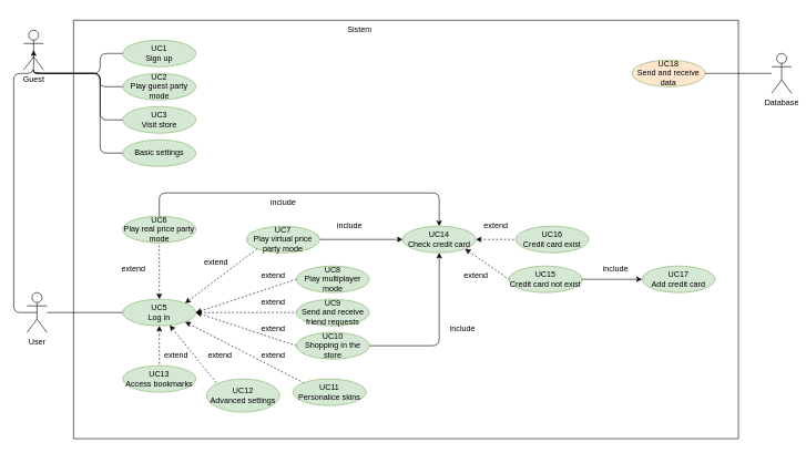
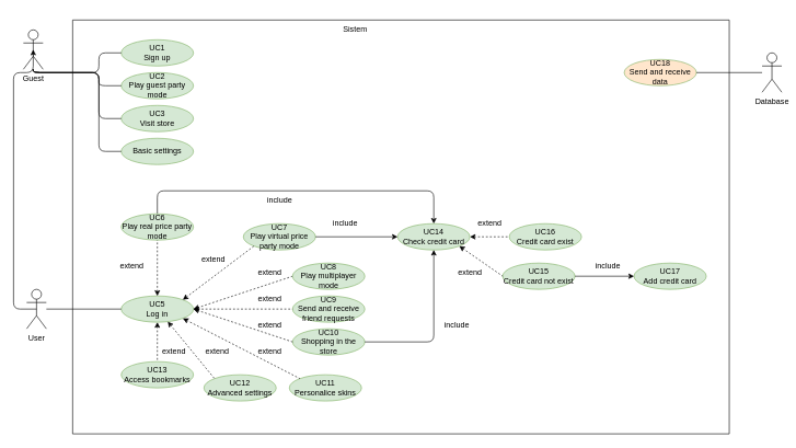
  <mxCell id="0" />
  <mxCell id="1" parent="0" />
  <mxCell id="2" value="" style="swimlane;startSize=0;rounded=1;" parent="1" vertex="1"><mxGeometry x="110" y="30" width="1000" height="630" as="geometry" /></mxCell>
  <mxCell id="3" style="edgeStyle=orthogonalEdgeStyle;rounded=1;orthogonalLoop=1;jettySize=auto;html=1;entryX=0.5;entryY=0;entryDx=0;entryDy=0;endArrow=none;endFill=0;startArrow=classic;startFill=1;dashed=1;" parent="2" source="4" target="15" edge="1"><mxGeometry relative="1" as="geometry" /></mxCell>
  <mxCell id="4" value="UC5&lt;br&gt;Log in" style="ellipse;whiteSpace=wrap;html=1;fillColor=#d5e8d4;strokeColor=#82b366;rounded=1;" parent="2" vertex="1"><mxGeometry x="74" y="420" width="110" height="40" as="geometry" /></mxCell>
  <mxCell id="5" value="UC18&lt;br&gt;Send and receive data" style="ellipse;whiteSpace=wrap;html=1;fillColor=#ffe6cc;strokeColor=#82b366;rounded=1;" parent="2" vertex="1"><mxGeometry x="840" y="60" width="110" height="40" as="geometry" /></mxCell>
  <mxCell id="6" style="edgeStyle=none;hachureGap=4;html=1;entryX=0.5;entryY=0;entryDx=0;entryDy=0;fontFamily=Architects Daughter;fontSource=https%3A%2F%2Ffonts.googleapis.com%2Fcss%3Ffamily%3DArchitects%2BDaughter;fontSize=16;exitX=0.5;exitY=0;exitDx=0;exitDy=0;rounded=1;" parent="2" source="7" target="33" edge="1"><mxGeometry relative="1" as="geometry"><Array as="points"><mxPoint x="129" y="260" /><mxPoint x="550" y="260" /></Array></mxGeometry></mxCell>
  <mxCell id="7" value="UC6&lt;br&gt;Play real price party mode" style="ellipse;whiteSpace=wrap;html=1;fillColor=#d5e8d4;strokeColor=#82b366;rounded=1;" parent="2" vertex="1"><mxGeometry x="74" y="295" width="110" height="40" as="geometry" /></mxCell>
  <mxCell id="8" value="UC1&lt;br&gt;Sign up" style="ellipse;whiteSpace=wrap;html=1;fillColor=#d5e8d4;strokeColor=#82b366;rounded=1;" parent="2" vertex="1"><mxGeometry x="74" y="30" width="110" height="40" as="geometry" /></mxCell>
  <mxCell id="9" value="UC7&lt;br&gt;Play virtual price party mode" style="ellipse;whiteSpace=wrap;html=1;fillColor=#d5e8d4;strokeColor=#82b366;rounded=1;" parent="2" vertex="1"><mxGeometry x="260" y="310" width="110" height="40" as="geometry" /></mxCell>
  <mxCell id="10" value="UC2&lt;br&gt;Play guest party mode" style="ellipse;whiteSpace=wrap;html=1;fillColor=#d5e8d4;strokeColor=#82b366;rounded=1;" parent="2" vertex="1"><mxGeometry x="74" y="80" width="110" height="40" as="geometry" /></mxCell>
  <mxCell id="11" value="extend" style="text;html=1;align=center;verticalAlign=middle;resizable=0;points=[];autosize=1;strokeColor=none;fillColor=none;rounded=1;" parent="2" vertex="1"><mxGeometry x="270.0" y="370" width="60" height="30" as="geometry" /></mxCell>
  <mxCell id="12" value="" style="endArrow=none;html=1;rounded=1;entryX=0;entryY=0.5;entryDx=0;entryDy=0;exitX=1;exitY=0.5;exitDx=0;exitDy=0;endFill=0;startArrow=classic;startFill=1;dashed=1;" parent="2" source="4" target="19" edge="1"><mxGeometry width="50" height="50" relative="1" as="geometry"><mxPoint x="364" y="386" as="sourcePoint" /><mxPoint x="442" y="330" as="targetPoint" /></mxGeometry></mxCell>
  <mxCell id="13" value="UC3&lt;br&gt;Visit store" style="ellipse;whiteSpace=wrap;html=1;fillColor=#d5e8d4;strokeColor=#82b366;rounded=1;" parent="2" vertex="1"><mxGeometry x="74" y="130" width="110" height="40" as="geometry" /></mxCell>
  <mxCell id="14" value="Basic settings" style="ellipse;whiteSpace=wrap;html=1;fillColor=#d5e8d4;strokeColor=#82b366;rounded=1;" parent="2" vertex="1"><mxGeometry x="74" y="180" width="110" height="40" as="geometry" /></mxCell>
  <mxCell id="15" value="UC13&lt;br&gt;Access bookmarks" style="ellipse;whiteSpace=wrap;html=1;fillColor=#d5e8d4;strokeColor=#82b366;rounded=1;" parent="2" vertex="1"><mxGeometry x="74" y="520" width="110" height="40" as="geometry" /></mxCell>
  <mxCell id="16" value="extend" style="text;html=1;align=center;verticalAlign=middle;resizable=0;points=[];autosize=1;strokeColor=none;fillColor=none;rounded=1;" parent="2" vertex="1"><mxGeometry x="190.0" y="490" width="60" height="30" as="geometry" /></mxCell>
  <mxCell id="17" value="UC9&lt;br&gt;Send and receive friend requests" style="ellipse;whiteSpace=wrap;html=1;fillColor=#d5e8d4;strokeColor=#82b366;rounded=1;" parent="2" vertex="1"><mxGeometry x="335" y="420" width="110" height="40" as="geometry" /></mxCell>
  <mxCell id="18" value="UC10&lt;br&gt;Shopping in the store" style="ellipse;whiteSpace=wrap;html=1;fillColor=#d5e8d4;strokeColor=#82b366;rounded=1;" parent="2" vertex="1"><mxGeometry x="335" y="470" width="110" height="40" as="geometry" /></mxCell>
  <mxCell id="19" value="UC8&lt;br&gt;Play multiplayer mode" style="ellipse;whiteSpace=wrap;html=1;fillColor=#d5e8d4;strokeColor=#82b366;rounded=1;" parent="2" vertex="1"><mxGeometry x="335" y="370" width="110" height="40" as="geometry" /></mxCell>
  <mxCell id="20" value="" style="endArrow=none;dashed=1;html=1;rounded=1;exitX=1;exitY=0.5;exitDx=0;exitDy=0;entryX=0;entryY=0.5;entryDx=0;entryDy=0;startArrow=classic;startFill=1;" parent="2" source="4" target="17" edge="1"><mxGeometry width="50" height="50" relative="1" as="geometry"><mxPoint x="400" y="630" as="sourcePoint" /><mxPoint x="450" y="580" as="targetPoint" /></mxGeometry></mxCell>
  <mxCell id="21" value="" style="endArrow=none;dashed=1;html=1;rounded=1;exitX=1;exitY=0.5;exitDx=0;exitDy=0;entryX=0;entryY=0.5;entryDx=0;entryDy=0;startArrow=classic;startFill=1;" parent="2" source="4" target="18" edge="1"><mxGeometry width="50" height="50" relative="1" as="geometry"><mxPoint x="178" y="424" as="sourcePoint" /><mxPoint x="290" y="460" as="targetPoint" /></mxGeometry></mxCell>
  <mxCell id="22" value="extend" style="text;html=1;align=center;verticalAlign=middle;resizable=0;points=[];autosize=1;strokeColor=none;fillColor=none;rounded=1;" parent="2" vertex="1"><mxGeometry x="270.0" y="450" width="60" height="30" as="geometry" /></mxCell>
  <mxCell id="23" value="extend" style="text;html=1;align=center;verticalAlign=middle;resizable=0;points=[];autosize=1;strokeColor=none;fillColor=none;rounded=1;" parent="2" vertex="1"><mxGeometry x="270.0" y="410" width="60" height="30" as="geometry" /></mxCell>
  <mxCell id="24" value="" style="endArrow=none;html=1;rounded=1;entryX=0.5;entryY=1;entryDx=0;entryDy=0;exitX=0.5;exitY=0;exitDx=0;exitDy=0;endFill=0;startArrow=classic;startFill=1;dashed=1;" parent="2" source="4" target="7" edge="1"><mxGeometry width="50" height="50" relative="1" as="geometry"><mxPoint x="335" y="150" as="sourcePoint" /><mxPoint x="496" y="260" as="targetPoint" /></mxGeometry></mxCell>
  <mxCell id="25" value="" style="endArrow=none;html=1;rounded=1;entryX=0;entryY=1;entryDx=0;entryDy=0;endFill=0;startArrow=classic;startFill=1;dashed=1;exitX=1;exitY=0;exitDx=0;exitDy=0;" parent="2" source="4" target="9" edge="1"><mxGeometry width="50" height="50" relative="1" as="geometry"><mxPoint x="180" y="440" as="sourcePoint" /><mxPoint x="496" y="180" as="targetPoint" /></mxGeometry></mxCell>
  <mxCell id="26" value="include" style="text;html=1;align=center;verticalAlign=middle;resizable=0;points=[];autosize=1;strokeColor=none;fillColor=none;rounded=1;" parent="2" vertex="1"><mxGeometry x="285.0" y="260" width="60" height="30" as="geometry" /></mxCell>
  <mxCell id="27" value="UC11&lt;br&gt;Personalice skins" style="ellipse;whiteSpace=wrap;html=1;fillColor=#d5e8d4;strokeColor=#82b366;rounded=1;" parent="2" vertex="1"><mxGeometry x="330" y="540" width="110" height="40" as="geometry" /></mxCell>
  <mxCell id="28" value="" style="endArrow=none;dashed=1;html=1;rounded=1;exitX=1;exitY=1;exitDx=0;exitDy=0;entryX=0;entryY=0;entryDx=0;entryDy=0;startArrow=classic;startFill=1;" parent="2" source="4" target="27" edge="1"><mxGeometry width="50" height="50" relative="1" as="geometry"><mxPoint x="194" y="450" as="sourcePoint" /><mxPoint x="345" y="500" as="targetPoint" /></mxGeometry></mxCell>
  <mxCell id="29" value="extend" style="text;html=1;align=center;verticalAlign=middle;resizable=0;points=[];autosize=1;strokeColor=none;fillColor=none;rounded=1;" parent="2" vertex="1"><mxGeometry x="270.0" y="490" width="60" height="30" as="geometry" /></mxCell>
  <mxCell id="30" value="&lt;font face=&quot;Helvetica&quot;&gt;&lt;span style=&quot;font-size: 12px;&quot;&gt;Sistem&lt;/span&gt;&lt;/font&gt;" style="text;html=1;align=center;verticalAlign=middle;resizable=0;points=[];autosize=1;strokeColor=none;fillColor=none;fontSize=20;fontFamily=Architects Daughter;hachureGap=4;fontSource=https%3A%2F%2Ffonts.googleapis.com%2Fcss%3Ffamily%3DArchitects%2BDaughter;rounded=1;" parent="2" vertex="1"><mxGeometry x="400" y="-10" width="60" height="40" as="geometry" /></mxCell>
  <mxCell id="31" value="UC16&lt;br&gt;Credit card exist" style="ellipse;whiteSpace=wrap;html=1;fillColor=#d5e8d4;strokeColor=#82b366;rounded=1;" parent="2" vertex="1"><mxGeometry x="665" y="310" width="110" height="40" as="geometry" /></mxCell>
  <mxCell id="32" style="edgeStyle=none;hachureGap=4;html=1;entryX=0;entryY=0.5;entryDx=0;entryDy=0;fontFamily=Architects Daughter;fontSource=https%3A%2F%2Ffonts.googleapis.com%2Fcss%3Ffamily%3DArchitects%2BDaughter;fontSize=16;dashed=1;startArrow=classic;startFill=1;endArrow=none;endFill=0;" parent="2" source="33" target="31" edge="1"><mxGeometry relative="1" as="geometry" /></mxCell>
  <mxCell id="33" value="UC14&lt;br&gt;Check credit card" style="ellipse;whiteSpace=wrap;html=1;fillColor=#d5e8d4;strokeColor=#82b366;rounded=1;" parent="2" vertex="1"><mxGeometry x="495" y="310" width="110" height="40" as="geometry" /></mxCell>
  <mxCell id="34" value="extend" style="text;html=1;align=center;verticalAlign=middle;resizable=0;points=[];autosize=1;strokeColor=none;fillColor=none;rounded=1;" parent="2" vertex="1"><mxGeometry x="184.0" y="350" width="60" height="30" as="geometry" /></mxCell>
  <mxCell id="35" value="extend" style="text;html=1;align=center;verticalAlign=middle;resizable=0;points=[];autosize=1;strokeColor=none;fillColor=none;rounded=1;" parent="2" vertex="1"><mxGeometry x="60.0" y="360" width="60" height="30" as="geometry" /></mxCell>
  <mxCell id="36" value="" style="endArrow=classic;html=1;hachureGap=4;fontFamily=Architects Daughter;fontSource=https%3A%2F%2Ffonts.googleapis.com%2Fcss%3Ffamily%3DArchitects%2BDaughter;fontSize=16;entryX=0;entryY=0.5;entryDx=0;entryDy=0;exitX=1;exitY=0.5;exitDx=0;exitDy=0;rounded=1;" parent="2" source="9" target="33" edge="1"><mxGeometry width="50" height="50" relative="1" as="geometry"><mxPoint x="250" y="310" as="sourcePoint" /><mxPoint x="300" y="260" as="targetPoint" /></mxGeometry></mxCell>
  <mxCell id="37" value="include" style="text;html=1;align=center;verticalAlign=middle;resizable=0;points=[];autosize=1;strokeColor=none;fillColor=none;rounded=1;" parent="2" vertex="1"><mxGeometry x="385.0" y="295" width="60" height="30" as="geometry" /></mxCell>
  <mxCell id="38" value="UC15&lt;br&gt;Credit card not exist" style="ellipse;whiteSpace=wrap;html=1;fillColor=#d5e8d4;strokeColor=#82b366;rounded=1;" parent="2" vertex="1"><mxGeometry x="655" y="370" width="110" height="40" as="geometry" /></mxCell>
  <mxCell id="39" value="" style="endArrow=none;html=1;rounded=1;entryX=0;entryY=0.5;entryDx=0;entryDy=0;exitX=1;exitY=1;exitDx=0;exitDy=0;endFill=0;startArrow=classic;startFill=1;dashed=1;" parent="2" source="33" target="38" edge="1"><mxGeometry width="50" height="50" relative="1" as="geometry"><mxPoint x="229" y="450" as="sourcePoint" /><mxPoint x="380" y="400" as="targetPoint" /></mxGeometry></mxCell>
  <mxCell id="40" value="extend" style="text;html=1;align=center;verticalAlign=middle;resizable=0;points=[];autosize=1;strokeColor=none;fillColor=none;rounded=1;" parent="2" vertex="1"><mxGeometry x="575" y="370" width="60" height="30" as="geometry" /></mxCell>
  <mxCell id="41" value="extend" style="text;html=1;align=center;verticalAlign=middle;resizable=0;points=[];autosize=1;strokeColor=none;fillColor=none;rounded=1;" parent="2" vertex="1"><mxGeometry x="605" y="295" width="60" height="30" as="geometry" /></mxCell>
  <mxCell id="42" value="" style="endArrow=none;html=1;rounded=1;entryX=1;entryY=0.5;entryDx=0;entryDy=0;exitX=0.5;exitY=1;exitDx=0;exitDy=0;endFill=0;startArrow=classic;startFill=1;" parent="2" source="33" target="18" edge="1"><mxGeometry width="50" height="50" relative="1" as="geometry"><mxPoint x="560" y="360" as="sourcePoint" /><mxPoint x="480" y="490" as="targetPoint" /><Array as="points"><mxPoint x="550" y="490" /></Array></mxGeometry></mxCell>
  <mxCell id="43" value="include" style="text;html=1;align=center;verticalAlign=middle;resizable=0;points=[];autosize=1;strokeColor=none;fillColor=none;rounded=1;" parent="2" vertex="1"><mxGeometry x="555" y="450" width="60" height="30" as="geometry" /></mxCell>
- <mxCell id="44" value="UC12&lt;br&gt;Advanced settings" style="ellipse;whiteSpace=wrap;html=1;fillColor=#d5e8d4;strokeColor=#82b366;rounded=1;" parent="2" vertex="1"><mxGeometry x="200" y="540" width="110" height="50" as="geometry" /></mxCell>
+ <mxCell id="44" value="UC12&lt;br&gt;Advanced settings" style="ellipse;whiteSpace=wrap;html=1;fillColor=#d5e8d4;strokeColor=#82b366;rounded=1;" parent="2" vertex="1"><mxGeometry x="200" y="540" width="110" height="40" as="geometry" /></mxCell>
  <mxCell id="45" value="" style="endArrow=none;dashed=1;html=1;rounded=1;entryX=0;entryY=0;entryDx=0;entryDy=0;startArrow=classic;startFill=1;" parent="2" source="4" target="44" edge="1"><mxGeometry width="50" height="50" relative="1" as="geometry"><mxPoint x="177.891" y="464.142" as="sourcePoint" /><mxPoint x="356.109" y="555.858" as="targetPoint" /></mxGeometry></mxCell>
  <mxCell id="46" value="extend" style="text;html=1;align=center;verticalAlign=middle;resizable=0;points=[];autosize=1;strokeColor=none;fillColor=none;rounded=1;" parent="2" vertex="1"><mxGeometry x="124.0" y="490" width="60" height="30" as="geometry" /></mxCell>
  <mxCell id="47" value="UC17&lt;br&gt;Add credit card" style="ellipse;whiteSpace=wrap;html=1;fillColor=#d5e8d4;strokeColor=#82b366;rounded=1;" parent="2" vertex="1"><mxGeometry x="855" y="370" width="110" height="40" as="geometry" /></mxCell>
  <mxCell id="48" style="edgeStyle=none;hachureGap=4;html=1;entryX=0;entryY=0.5;entryDx=0;entryDy=0;fontFamily=Architects Daughter;fontSource=https%3A%2F%2Ffonts.googleapis.com%2Fcss%3Ffamily%3DArchitects%2BDaughter;fontSize=16;startArrow=none;startFill=0;endArrow=classic;endFill=1;exitX=1;exitY=0.5;exitDx=0;exitDy=0;" parent="2" source="38" target="47" edge="1"><mxGeometry relative="1" as="geometry"><mxPoint x="785" y="340" as="sourcePoint" /><mxPoint x="865" y="340" as="targetPoint" /></mxGeometry></mxCell>
  <mxCell id="49" value="include" style="text;html=1;align=center;verticalAlign=middle;resizable=0;points=[];autosize=1;strokeColor=none;fillColor=none;rounded=1;" parent="2" vertex="1"><mxGeometry x="785" y="360" width="60" height="30" as="geometry" /></mxCell>
  <mxCell id="50" style="edgeStyle=orthogonalEdgeStyle;rounded=1;orthogonalLoop=1;jettySize=auto;html=1;entryX=0.5;entryY=0.5;entryDx=0;entryDy=0;entryPerimeter=0;exitX=0.5;exitY=0.5;exitDx=0;exitDy=0;exitPerimeter=0;" parent="1" source="52" target="59" edge="1"><mxGeometry relative="1" as="geometry"><Array as="points"><mxPoint x="20" y="470" /><mxPoint x="20" y="110" /></Array></mxGeometry></mxCell>
  <mxCell id="51" style="edgeStyle=orthogonalEdgeStyle;rounded=1;orthogonalLoop=1;jettySize=auto;html=1;entryX=0;entryY=0.5;entryDx=0;entryDy=0;endArrow=none;endFill=0;" parent="1" source="52" target="4" edge="1"><mxGeometry relative="1" as="geometry" /></mxCell>
  <mxCell id="52" value="User" style="shape=umlActor;verticalLabelPosition=bottom;verticalAlign=top;html=1;outlineConnect=0;rounded=1;" parent="1" vertex="1"><mxGeometry x="40" y="440" width="30" height="60" as="geometry" /></mxCell>
  <mxCell id="53" style="edgeStyle=orthogonalEdgeStyle;rounded=1;orthogonalLoop=1;jettySize=auto;html=1;entryX=1;entryY=0.5;entryDx=0;entryDy=0;endArrow=none;endFill=0;" parent="1" source="54" target="5" edge="1"><mxGeometry relative="1" as="geometry" /></mxCell>
  <mxCell id="54" value="Database" style="shape=umlActor;verticalLabelPosition=bottom;verticalAlign=top;html=1;outlineConnect=0;rounded=1;" parent="1" vertex="1"><mxGeometry x="1160" y="80" width="30" height="60" as="geometry" /></mxCell>
  <mxCell id="55" style="edgeStyle=orthogonalEdgeStyle;rounded=1;orthogonalLoop=1;jettySize=auto;html=1;entryX=0;entryY=0.5;entryDx=0;entryDy=0;endArrow=none;endFill=0;" parent="1" source="59" target="8" edge="1"><mxGeometry relative="1" as="geometry"><Array as="points"><mxPoint x="150" y="110" /><mxPoint x="150" y="80" /></Array></mxGeometry></mxCell>
  <mxCell id="56" style="edgeStyle=orthogonalEdgeStyle;rounded=1;orthogonalLoop=1;jettySize=auto;html=1;entryX=0;entryY=0.5;entryDx=0;entryDy=0;endArrow=none;endFill=0;" parent="1" source="59" target="10" edge="1"><mxGeometry relative="1" as="geometry"><Array as="points"><mxPoint x="150" y="110" /><mxPoint x="150" y="130" /></Array></mxGeometry></mxCell>
  <mxCell id="57" style="edgeStyle=orthogonalEdgeStyle;rounded=1;orthogonalLoop=1;jettySize=auto;html=1;entryX=0;entryY=0.5;entryDx=0;entryDy=0;endArrow=none;endFill=0;" parent="1" source="59" target="13" edge="1"><mxGeometry relative="1" as="geometry"><Array as="points"><mxPoint x="150" y="110" /><mxPoint x="150" y="180" /></Array></mxGeometry></mxCell>
  <mxCell id="58" style="edgeStyle=orthogonalEdgeStyle;rounded=1;orthogonalLoop=1;jettySize=auto;html=1;entryX=0;entryY=0.5;entryDx=0;entryDy=0;endArrow=none;endFill=0;" parent="1" source="59" target="14" edge="1"><mxGeometry relative="1" as="geometry"><Array as="points"><mxPoint x="150" y="110" /><mxPoint x="150" y="230" /></Array></mxGeometry></mxCell>
  <mxCell id="59" value="Guest" style="shape=umlActor;verticalLabelPosition=bottom;verticalAlign=top;html=1;outlineConnect=0;rounded=1;" parent="1" vertex="1"><mxGeometry x="35" y="45" width="30" height="60" as="geometry" /></mxCell>
